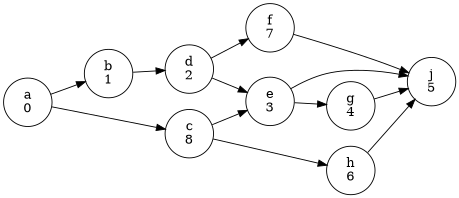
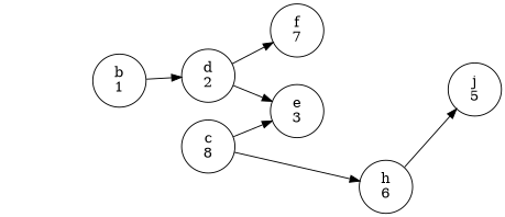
  digraph {
    rankdir=LR
    node [fillcolor=white shape=oval style=filled]
    edge [dir=forward]
-   n1 [label="a\n0"]
    n2 [label="b\n1"]
    n3 [label="c\n8"]
    n4 [label="d\n2"]
    n5 [label="e\n3"]
    n6 [label="h\n6"]
    n7 [label="f\n7"]
-   n8 [label="g\n4"]
    n9 [label="j\n5"]
-   n1 -> n2
-   n1 -> n3
    n2 -> n4
    n3 -> n5
    n3 -> n6
    n4 -> n5
    n4 -> n7
-   n5 -> n8
-   n5 -> n9
    n6 -> n9
-   n7 -> n9
-   n8 -> n9
  }
